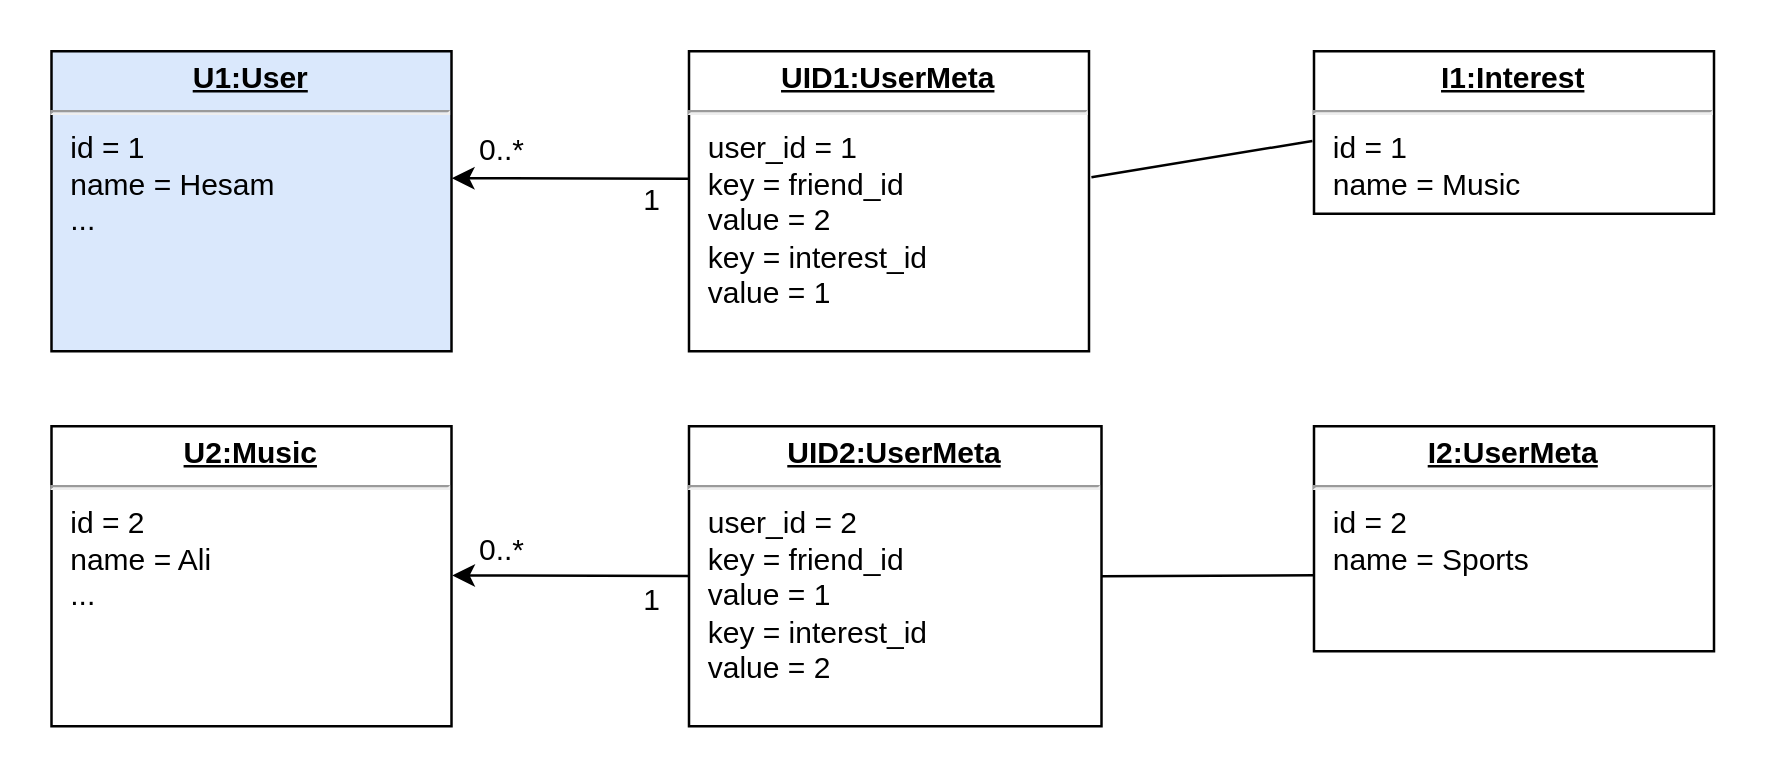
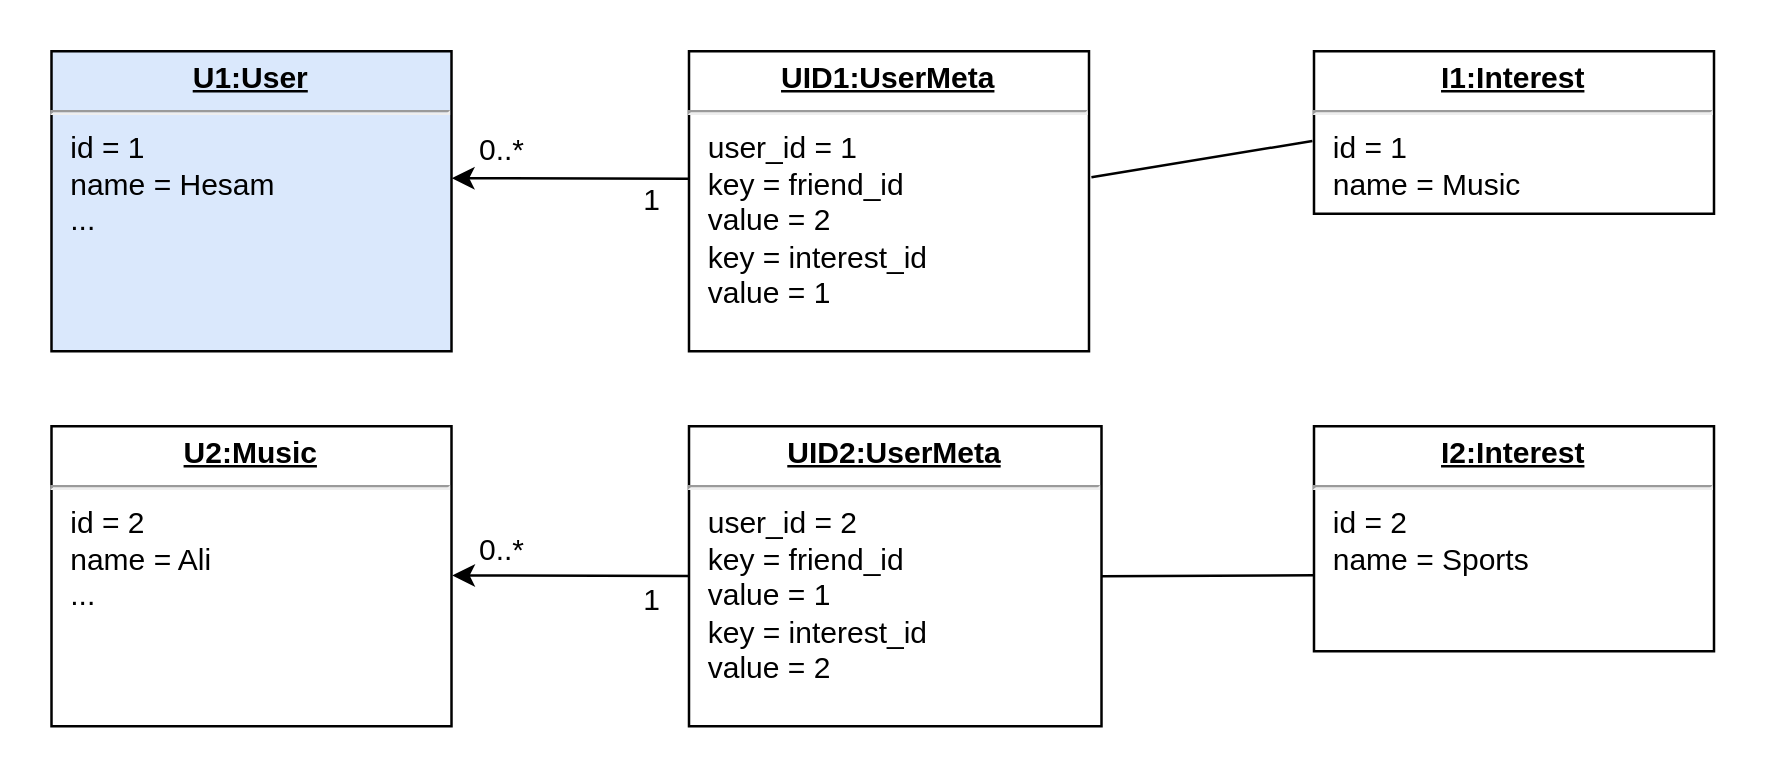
  <mxCell id="0" />
  <mxCell id="1" parent="0" />
  <mxCell id="2" value="&lt;p style=&quot;margin: 0px ; margin-top: 4px ; text-align: center ; text-decoration: underline&quot;&gt;&lt;b&gt;U1:User&lt;/b&gt;&lt;/p&gt;&lt;hr&gt;&lt;p style=&quot;margin: 0px ; margin-left: 8px&quot;&gt;id = 1&lt;/p&gt;&lt;p style=&quot;margin: 0px ; margin-left: 8px&quot;&gt;name = Hesam&lt;/p&gt;&lt;p style=&quot;margin: 0px ; margin-left: 8px&quot;&gt;...&lt;/p&gt;" style="verticalAlign=top;align=left;overflow=fill;fontSize=12;fontFamily=Helvetica;html=1;fillColor=#dae8fc;" vertex="1" parent="1"><mxGeometry x="20" y="20" width="160" height="120" as="geometry" /></mxCell>
  <mxCell id="3" value="&lt;p style=&quot;margin: 0px ; margin-top: 4px ; text-align: center ; text-decoration: underline&quot;&gt;&lt;b&gt;I1:Interest&lt;/b&gt;&lt;/p&gt;&lt;hr&gt;&lt;p style=&quot;margin: 0px ; margin-left: 8px&quot;&gt;id = 1&lt;br&gt;name = Music&lt;/p&gt;&lt;p style=&quot;margin: 0px ; margin-left: 8px&quot;&gt;&lt;br&gt;&lt;/p&gt;" style="verticalAlign=top;align=left;overflow=fill;fontSize=12;fontFamily=Helvetica;html=1;" vertex="1" parent="1"><mxGeometry x="525" y="20" width="160" height="65" as="geometry" /></mxCell>
  <mxCell id="4" value="&lt;p style=&quot;margin: 0px ; margin-top: 4px ; text-align: center ; text-decoration: underline&quot;&gt;&lt;b&gt;UID1:UserMeta&lt;/b&gt;&lt;/p&gt;&lt;hr&gt;&lt;p style=&quot;margin: 0px ; margin-left: 8px&quot;&gt;user_id = 1&lt;br&gt;key = friend_id&lt;br&gt;value = 2&lt;/p&gt;&lt;p style=&quot;margin: 0px ; margin-left: 8px&quot;&gt;key = interest_id&lt;/p&gt;&lt;p style=&quot;margin: 0px ; margin-left: 8px&quot;&gt;value = 1&lt;/p&gt;" style="verticalAlign=top;align=left;overflow=fill;fontSize=12;fontFamily=Helvetica;html=1;" vertex="1" parent="1"><mxGeometry x="275" y="20" width="160" height="120" as="geometry" /></mxCell>
  <mxCell id="5" value="&lt;p style=&quot;margin: 0px ; margin-top: 4px ; text-align: center ; text-decoration: underline&quot;&gt;&lt;b&gt;U2:Music&lt;/b&gt;&lt;/p&gt;&lt;hr&gt;&lt;p style=&quot;margin: 0px ; margin-left: 8px&quot;&gt;id = 2&lt;/p&gt;&lt;p style=&quot;margin: 0px ; margin-left: 8px&quot;&gt;name = Ali&lt;/p&gt;&lt;p style=&quot;margin: 0px ; margin-left: 8px&quot;&gt;...&lt;/p&gt;" style="verticalAlign=top;align=left;overflow=fill;fontSize=12;fontFamily=Helvetica;html=1;" vertex="1" parent="1"><mxGeometry x="20" y="170" width="160" height="120" as="geometry" /></mxCell>
  <mxCell id="6" value="&lt;p style=&quot;margin: 0px ; margin-top: 4px ; text-align: center ; text-decoration: underline&quot;&gt;&lt;b&gt;UID2:UserMeta&lt;/b&gt;&lt;/p&gt;&lt;hr&gt;&lt;p style=&quot;margin: 0px ; margin-left: 8px&quot;&gt;user_id = 2&lt;br&gt;key = friend_id&lt;br&gt;value = 1&lt;/p&gt;&lt;p style=&quot;margin: 0px ; margin-left: 8px&quot;&gt;key = interest_id&lt;/p&gt;&lt;p style=&quot;margin: 0px ; margin-left: 8px&quot;&gt;value = 2&lt;/p&gt;" style="verticalAlign=top;align=left;overflow=fill;fontSize=12;fontFamily=Helvetica;html=1;" vertex="1" parent="1"><mxGeometry x="275" y="170" width="165" height="120" as="geometry" /></mxCell>
- <mxCell id="7" value="&lt;p style=&quot;margin: 0px ; margin-top: 4px ; text-align: center ; text-decoration: underline&quot;&gt;&lt;b&gt;I2:UserMeta&lt;/b&gt;&lt;/p&gt;&lt;hr&gt;&lt;p style=&quot;margin: 0px ; margin-left: 8px&quot;&gt;&lt;span&gt;id = 2&lt;/span&gt;&lt;br&gt;&lt;/p&gt;&lt;p style=&quot;margin: 0px ; margin-left: 8px&quot;&gt;name = Sports&lt;/p&gt;" style="verticalAlign=top;align=left;overflow=fill;fontSize=12;fontFamily=Helvetica;html=1;" vertex="1" parent="1"><mxGeometry x="525" y="170" width="160" height="90" as="geometry" /></mxCell>
+ <mxCell id="7" value="&lt;p style=&quot;margin: 0px ; margin-top: 4px ; text-align: center ; text-decoration: underline&quot;&gt;&lt;b&gt;I2:Interest&lt;/b&gt;&lt;/p&gt;&lt;hr&gt;&lt;p style=&quot;margin: 0px ; margin-left: 8px&quot;&gt;&lt;span&gt;id = 2&lt;/span&gt;&lt;br&gt;&lt;/p&gt;&lt;p style=&quot;margin: 0px ; margin-left: 8px&quot;&gt;name = Sports&lt;/p&gt;" style="verticalAlign=top;align=left;overflow=fill;fontSize=12;fontFamily=Helvetica;html=1;" vertex="1" parent="1"><mxGeometry x="525" y="170" width="160" height="90" as="geometry" /></mxCell>
  <mxCell id="8" value="" style="endArrow=classic;html=1;entryX=1.001;entryY=0.423;entryDx=0;entryDy=0;entryPerimeter=0;exitX=-0.001;exitY=0.425;exitDx=0;exitDy=0;exitPerimeter=0;" edge="1" parent="1" source="4" target="2"><mxGeometry width="50" height="50" relative="1" as="geometry"><mxPoint x="340" y="170" as="sourcePoint" /><mxPoint x="390" y="120" as="targetPoint" /></mxGeometry></mxCell>
  <mxCell id="9" value="0..*" style="text;html=1;align=center;verticalAlign=middle;resizable=0;points=[];autosize=1;" vertex="1" parent="1"><mxGeometry x="185" y="50" width="30" height="20" as="geometry" /></mxCell>
  <mxCell id="10" value="1" style="text;html=1;align=center;verticalAlign=middle;resizable=0;points=[];autosize=1;" vertex="1" parent="1"><mxGeometry x="250" y="70" width="20" height="20" as="geometry" /></mxCell>
  <mxCell id="11" value="" style="endArrow=none;html=1;exitX=1.006;exitY=0.42;exitDx=0;exitDy=0;exitPerimeter=0;entryX=-0.004;entryY=0.552;entryDx=0;entryDy=0;entryPerimeter=0;" edge="1" parent="1" source="4" target="3"><mxGeometry width="50" height="50" relative="1" as="geometry"><mxPoint x="350" y="110" as="sourcePoint" /><mxPoint x="520" y="70" as="targetPoint" /></mxGeometry></mxCell>
  <mxCell id="12" value="" style="endArrow=none;html=1;exitX=1;exitY=0.5;exitDx=0;exitDy=0;entryX=-0.004;entryY=0.552;entryDx=0;entryDy=0;entryPerimeter=0;" edge="1" parent="1" source="6"><mxGeometry width="50" height="50" relative="1" as="geometry"><mxPoint x="436.6" y="230.36" as="sourcePoint" /><mxPoint x="525" y="229.64" as="targetPoint" /></mxGeometry></mxCell>
  <mxCell id="13" value="0..*" style="text;html=1;align=center;verticalAlign=middle;resizable=0;points=[];autosize=1;" vertex="1" parent="1"><mxGeometry x="185" y="210" width="30" height="20" as="geometry" /></mxCell>
  <mxCell id="14" value="1" style="text;html=1;align=center;verticalAlign=middle;resizable=0;points=[];autosize=1;" vertex="1" parent="1"><mxGeometry x="250" y="230" width="20" height="20" as="geometry" /></mxCell>
  <mxCell id="15" value="" style="endArrow=classic;html=1;entryX=1.001;entryY=0.423;entryDx=0;entryDy=0;entryPerimeter=0;exitX=-0.001;exitY=0.425;exitDx=0;exitDy=0;exitPerimeter=0;" edge="1" parent="1"><mxGeometry width="50" height="50" relative="1" as="geometry"><mxPoint x="275" y="229.9" as="sourcePoint" /><mxPoint x="180.32" y="229.66" as="targetPoint" /></mxGeometry></mxCell>
